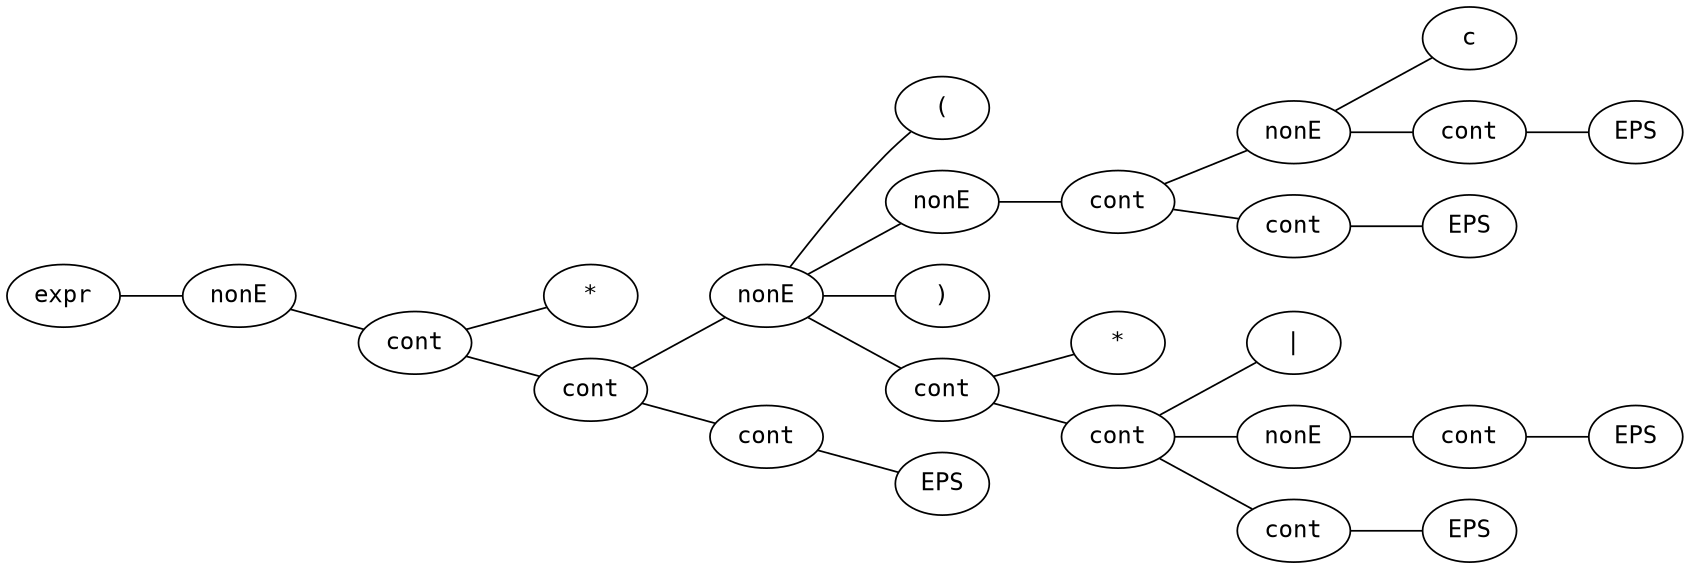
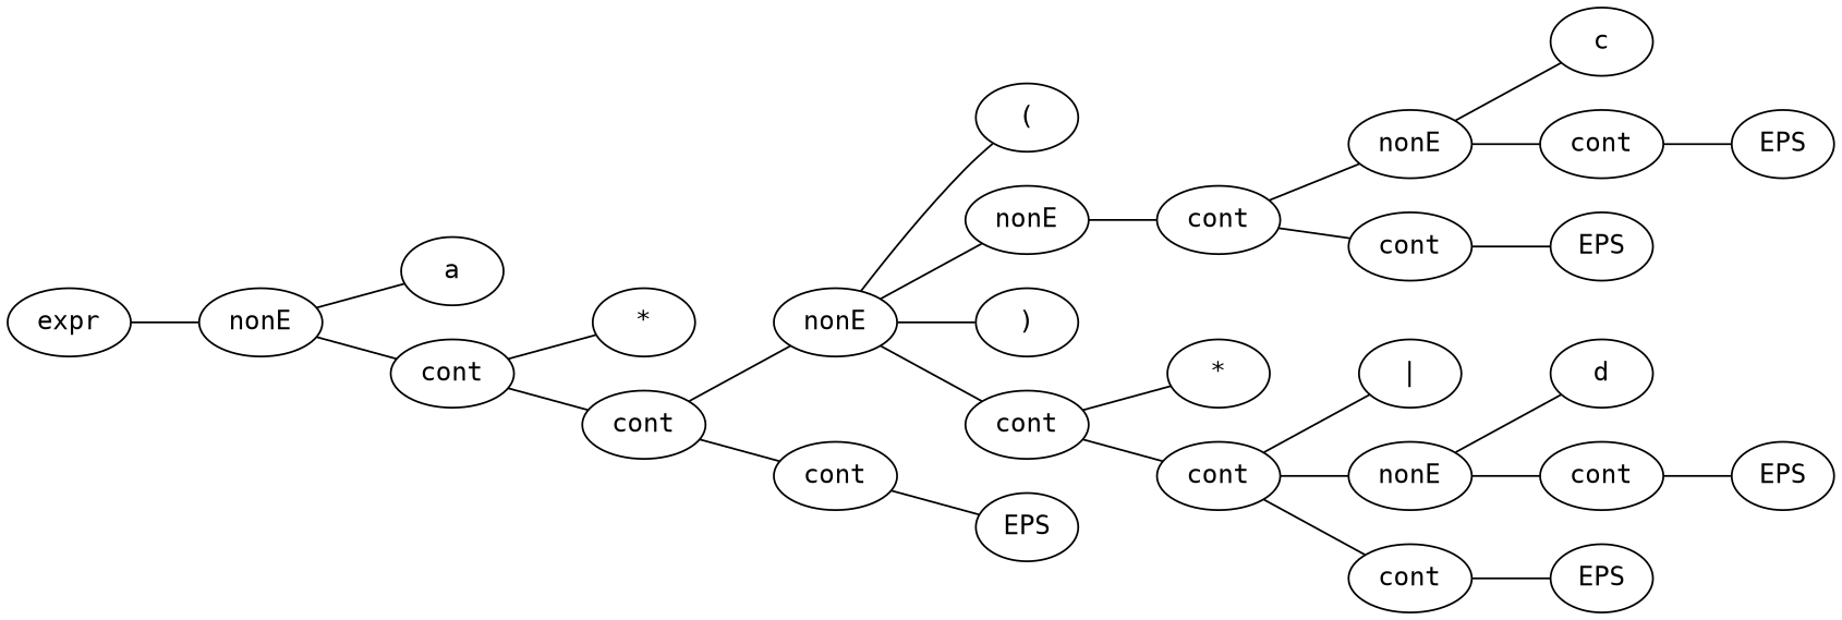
  strict graph {
    fontname="DejaVu Sans Mono"
    rankdir=LR
    node [fontname="DejaVu Sans Mono"]
    edge [fontname="DejaVu Sans Mono"]
    n1 [label=expr]
    n2 [label=nonE]
+   n3 [label=a]
    n4 [label=cont]
    n5 [label="*"]
    n6 [label=cont]
    n7 [label=nonE]
    n8 [label=cont]
    n9 [label="("]
    n10 [label=nonE]
    n11 [label=")"]
    n12 [label=cont]
    n13 [label=EPS]
    n14 [label=cont]
    n15 [label="*"]
    n16 [label=cont]
    n17 [label=nonE]
    n18 [label=cont]
    n19 [label="|"]
    n20 [label=nonE]
    n21 [label=cont]
    n22 [label=c]
    n23 [label=cont]
    n24 [label=EPS]
    n25 [label=EPS]
+   n26 [label=d]
    n27 [label=cont]
    n28 [label=EPS]
    n29 [label=EPS]
    n1 -- n2
+   n2 -- n3
    n2 -- n4
    n4 -- n5
    n4 -- n6
    n6 -- n7
    n6 -- n8
    n7 -- n9
    n7 -- n10
    n7 -- n11
    n7 -- n12
    n8 -- n13
    n10 -- n14
    n12 -- n15
    n12 -- n16
    n14 -- n17
    n14 -- n18
    n16 -- n19
    n16 -- n20
    n16 -- n21
    n17 -- n22
    n17 -- n23
    n18 -- n24
+   n20 -- n26
    n20 -- n27
    n21 -- n28
    n23 -- n25
    n27 -- n29
  }
